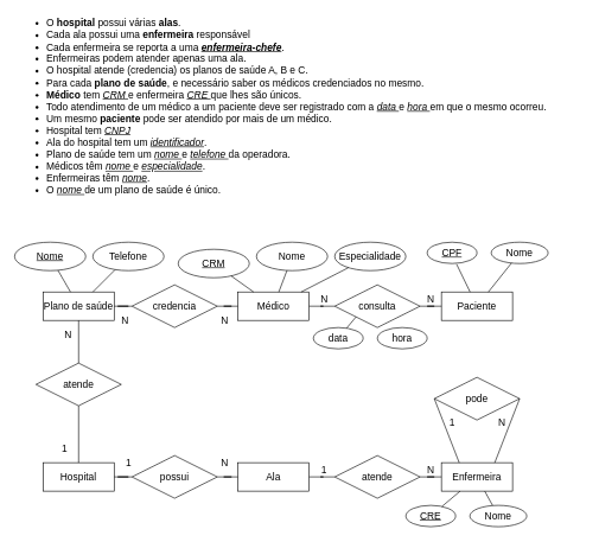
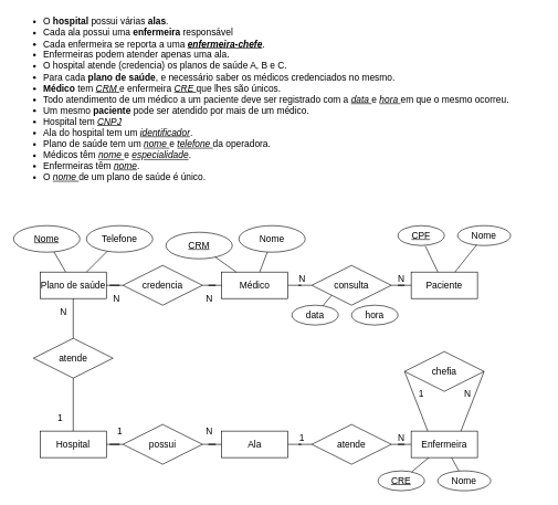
  <mxCell id="0" />
  <mxCell id="1" parent="0" />
  <mxCell id="2" value="&lt;ul style=&quot;font-size: 14px&quot;&gt;&lt;li style=&quot;font-size: 14px&quot;&gt;O &lt;b&gt;hospital &lt;/b&gt;possui várias &lt;b&gt;alas&lt;/b&gt;.&lt;/li&gt;&lt;li style=&quot;font-size: 14px&quot;&gt;Cada ala possui uma &lt;b&gt;enfermeira &lt;/b&gt;responsável&lt;/li&gt;&lt;li style=&quot;font-size: 14px&quot;&gt;Cada enfermeira se reporta a uma &lt;i&gt;&lt;u&gt;&lt;b&gt;enfermeira-chefe&lt;/b&gt;&lt;/u&gt;&lt;/i&gt;.&lt;/li&gt;&lt;li style=&quot;font-size: 14px&quot;&gt;Enfermeiras podem atender apenas uma ala.&lt;/li&gt;&lt;li style=&quot;font-size: 14px&quot;&gt;O hospital atende (credencia) os planos de saúde A, B e C.&lt;/li&gt;&lt;li style=&quot;font-size: 14px&quot;&gt;Para cada &lt;b&gt;plano de saúde&lt;/b&gt;, e necessário saber os médicos credenciados no mesmo. &lt;/li&gt;&lt;li style=&quot;font-size: 14px&quot;&gt;&lt;b&gt;Médico &lt;/b&gt;tem &lt;i&gt;&lt;u&gt;CRM &lt;/u&gt;&lt;/i&gt;e enfermeira &lt;i&gt;&lt;u&gt;CRE &lt;/u&gt;&lt;/i&gt;que lhes são únicos.&lt;/li&gt;&lt;li style=&quot;font-size: 14px&quot;&gt;Todo atendimento de um médico a um paciente deve ser registrado com a &lt;u&gt;&lt;i&gt;data &lt;/i&gt;&lt;/u&gt;e &lt;u&gt;&lt;i&gt;hora &lt;/i&gt;&lt;/u&gt;em que o mesmo ocorreu.&lt;/li&gt;&lt;li style=&quot;font-size: 14px&quot;&gt;Um mesmo &lt;b&gt;paciente &lt;/b&gt;pode ser atendido por mais de um médico.&lt;/li&gt;&lt;li style=&quot;font-size: 14px&quot;&gt;Hospital tem &lt;i&gt;&lt;u&gt;CNPJ&lt;/u&gt;&lt;/i&gt;&lt;/li&gt;&lt;li style=&quot;font-size: 14px&quot;&gt;Ala do hospital tem um &lt;u&gt;&lt;i&gt;identificador&lt;/i&gt;&lt;/u&gt;.&lt;/li&gt;&lt;li style=&quot;font-size: 14px&quot;&gt;Plano de saúde tem um &lt;u&gt;&lt;i&gt;nome &lt;/i&gt;&lt;/u&gt;e &lt;u&gt;&lt;i&gt;telefone &lt;/i&gt;&lt;/u&gt;da operadora.&lt;/li&gt;&lt;li style=&quot;font-size: 14px&quot;&gt;Médicos têm &lt;i&gt;&lt;u&gt;nome &lt;/u&gt;&lt;/i&gt;e &lt;i&gt;&lt;u&gt;especialidade&lt;/u&gt;&lt;/i&gt;.&lt;/li&gt;&lt;li style=&quot;font-size: 14px&quot;&gt;Enfermeiras têm &lt;i&gt;&lt;u&gt;nome&lt;/u&gt;&lt;/i&gt;.&lt;/li&gt;&lt;li style=&quot;font-size: 14px&quot;&gt;O &lt;i&gt;&lt;u&gt;nome &lt;/u&gt;&lt;/i&gt;de um plano de saúde é único.&lt;/li&gt;&lt;/ul&gt;" style="text;html=1;strokeColor=none;fillColor=none;spacing=5;spacingTop=-20;whiteSpace=wrap;overflow=hidden;rounded=0;fontSize=14;" vertex="1" parent="1"><mxGeometry y="20" width="800" height="300" as="geometry" x="20" /></mxCell>
  <mxCell id="3" value="Plano de saúde" style="whiteSpace=wrap;html=1;align=center;strokeColor=#000000;fillColor=none;fontSize=14;" vertex="1" parent="1"><mxGeometry x="60" y="410" width="100" height="40" as="geometry" /></mxCell>
  <mxCell id="4" value="Hospital" style="whiteSpace=wrap;html=1;align=center;strokeColor=#000000;fillColor=none;fontSize=14;" vertex="1" parent="1"><mxGeometry x="60" y="650" width="100" height="40" as="geometry" /></mxCell>
  <mxCell id="5" value="Médico" style="whiteSpace=wrap;html=1;align=center;strokeColor=#000000;fillColor=none;fontSize=14;" vertex="1" parent="1"><mxGeometry x="334" y="410" width="100" height="40" as="geometry" /></mxCell>
  <mxCell id="6" value="Paciente" style="whiteSpace=wrap;html=1;align=center;strokeColor=#000000;fillColor=none;fontSize=14;" vertex="1" parent="1"><mxGeometry x="620" y="410" width="100" height="40" as="geometry" /></mxCell>
  <mxCell id="7" value="Ala" style="whiteSpace=wrap;html=1;align=center;strokeColor=#000000;fillColor=none;fontSize=14;" vertex="1" parent="1"><mxGeometry x="334" y="650" width="100" height="40" as="geometry" /></mxCell>
  <mxCell id="8" value="Enfermeira" style="whiteSpace=wrap;html=1;align=center;strokeColor=#000000;fillColor=none;fontSize=14;" vertex="1" parent="1"><mxGeometry x="620" y="650" width="100" height="40" as="geometry" /></mxCell>
  <mxCell id="9" value="Nome" style="ellipse;whiteSpace=wrap;html=1;align=center;fontStyle=4;strokeColor=#000000;fillColor=none;fontSize=14;" vertex="1" parent="1"><mxGeometry y="340" width="100" height="40" as="geometry" x="20" /></mxCell>
  <mxCell id="10" value="" style="endArrow=none;html=1;rounded=0;fontSize=14;" edge="1" parent="1" source="9" target="3"><mxGeometry relative="1" as="geometry"><mxPoint x="320" y="540" as="sourcePoint" /><mxPoint x="480" y="540" as="targetPoint" /></mxGeometry></mxCell>
  <mxCell id="11" value="Telefone" style="ellipse;whiteSpace=wrap;html=1;align=center;strokeColor=#000000;fillColor=none;fontSize=14;" vertex="1" parent="1"><mxGeometry x="130" y="340" width="100" height="40" as="geometry" /></mxCell>
  <mxCell id="12" value="" style="endArrow=none;html=1;rounded=0;fontSize=14;" edge="1" parent="1" source="11" target="3"><mxGeometry relative="1" as="geometry"><mxPoint x="320" y="540" as="sourcePoint" /><mxPoint x="480" y="540" as="targetPoint" /></mxGeometry></mxCell>
  <mxCell id="13" value="CRM" style="ellipse;whiteSpace=wrap;html=1;align=center;fontStyle=4;strokeColor=#000000;fillColor=none;fontSize=14;" vertex="1" parent="1"><mxGeometry x="250" y="350" width="100" height="40" as="geometry" /></mxCell>
  <mxCell id="14" value="Nome" style="ellipse;whiteSpace=wrap;html=1;align=center;strokeColor=#000000;fillColor=none;fontSize=14;" vertex="1" parent="1"><mxGeometry x="360" y="340" width="100" height="40" as="geometry" /></mxCell>
- <mxCell id="15" value="Especialidade" style="ellipse;whiteSpace=wrap;html=1;align=center;strokeColor=#000000;fillColor=none;fontSize=14;" vertex="1" parent="1"><mxGeometry x="470" y="340" width="100" height="40" as="geometry" /></mxCell>
  <mxCell id="16" value="" style="endArrow=none;html=1;rounded=0;fontSize=14;" edge="1" parent="1" source="13" target="5"><mxGeometry relative="1" as="geometry"><mxPoint x="320" y="540" as="sourcePoint" /><mxPoint x="480" y="540" as="targetPoint" /></mxGeometry></mxCell>
  <mxCell id="17" value="" style="endArrow=none;html=1;rounded=0;fontSize=14;" edge="1" parent="1" source="14" target="5"><mxGeometry relative="1" as="geometry"><mxPoint x="320" y="540" as="sourcePoint" /><mxPoint x="480" y="540" as="targetPoint" /></mxGeometry></mxCell>
- <mxCell id="18" value="" style="endArrow=none;html=1;rounded=0;fontSize=14;" edge="1" parent="1" source="15" target="5"><mxGeometry relative="1" as="geometry"><mxPoint x="320" y="540" as="sourcePoint" /><mxPoint x="480" y="540" as="targetPoint" /></mxGeometry></mxCell>
  <mxCell id="19" value="CPF" style="ellipse;whiteSpace=wrap;html=1;align=center;fontStyle=4;strokeColor=#000000;fillColor=none;fontSize=14;" vertex="1" parent="1"><mxGeometry x="600" y="340" width="70" height="30" as="geometry" /></mxCell>
  <mxCell id="20" value="Nome" style="ellipse;whiteSpace=wrap;html=1;align=center;strokeColor=#000000;fillColor=none;fontSize=14;" vertex="1" parent="1"><mxGeometry x="690" y="340" width="80" height="30" as="geometry" /></mxCell>
  <mxCell id="21" value="" style="endArrow=none;html=1;rounded=0;fontSize=14;exitX=0.591;exitY=1.033;exitDx=0;exitDy=0;exitPerimeter=0;" edge="1" parent="1" source="19" target="6"><mxGeometry relative="1" as="geometry"><mxPoint x="320" y="540" as="sourcePoint" /><mxPoint x="480" y="540" as="targetPoint" /></mxGeometry></mxCell>
  <mxCell id="22" value="" style="endArrow=none;html=1;rounded=0;fontSize=14;" edge="1" parent="1" source="20" target="6"><mxGeometry relative="1" as="geometry"><mxPoint x="320" y="540" as="sourcePoint" /><mxPoint x="480" y="540" as="targetPoint" /></mxGeometry></mxCell>
  <mxCell id="23" value="CRE" style="ellipse;whiteSpace=wrap;html=1;align=center;fontStyle=4;strokeColor=#000000;fillColor=none;fontSize=14;" vertex="1" parent="1"><mxGeometry x="570" y="710" width="70" height="30" as="geometry" /></mxCell>
  <mxCell id="24" value="Nome" style="ellipse;whiteSpace=wrap;html=1;align=center;strokeColor=#000000;fillColor=none;fontSize=14;" vertex="1" parent="1"><mxGeometry x="660" y="710" width="80" height="30" as="geometry" /></mxCell>
  <mxCell id="25" value="" style="endArrow=none;html=1;rounded=0;fontSize=14;" edge="1" parent="1" source="23" target="8"><mxGeometry relative="1" as="geometry"><mxPoint x="320" y="540" as="sourcePoint" /><mxPoint x="480" y="540" as="targetPoint" /></mxGeometry></mxCell>
  <mxCell id="26" value="" style="endArrow=none;html=1;rounded=0;fontSize=14;" edge="1" parent="1" source="24" target="8"><mxGeometry relative="1" as="geometry"><mxPoint x="620.795" y="711.614" as="sourcePoint" /><mxPoint x="646.364" y="690" as="targetPoint" /></mxGeometry></mxCell>
  <mxCell id="27" style="edgeStyle=orthogonalEdgeStyle;rounded=0;orthogonalLoop=1;jettySize=auto;html=1;entryX=0.5;entryY=1;entryDx=0;entryDy=0;endArrow=none;endFill=0;fontSize=14;" edge="1" parent="1" source="29" target="3"><mxGeometry relative="1" as="geometry" /></mxCell>
  <mxCell id="28" style="edgeStyle=orthogonalEdgeStyle;rounded=0;orthogonalLoop=1;jettySize=auto;html=1;entryX=0.5;entryY=0;entryDx=0;entryDy=0;endArrow=none;endFill=0;fontSize=14;" edge="1" parent="1" source="29" target="4"><mxGeometry relative="1" as="geometry" /></mxCell>
  <mxCell id="29" value="atende" style="shape=rhombus;perimeter=rhombusPerimeter;whiteSpace=wrap;html=1;align=center;strokeColor=#000000;fillColor=none;fontSize=14;" vertex="1" parent="1"><mxGeometry x="50" y="510" width="120" height="60" as="geometry" /></mxCell>
  <mxCell id="30" style="edgeStyle=orthogonalEdgeStyle;rounded=0;orthogonalLoop=1;jettySize=auto;html=1;entryX=0;entryY=0.5;entryDx=0;entryDy=0;endArrow=none;endFill=0;fontSize=14;" edge="1" parent="1" source="32" target="7"><mxGeometry relative="1" as="geometry" /></mxCell>
  <mxCell id="31" style="edgeStyle=orthogonalEdgeStyle;rounded=0;orthogonalLoop=1;jettySize=auto;html=1;entryX=1;entryY=0.5;entryDx=0;entryDy=0;endArrow=none;endFill=0;fontSize=14;" edge="1" parent="1" source="32" target="4"><mxGeometry relative="1" as="geometry" /></mxCell>
  <mxCell id="32" value="possui" style="shape=rhombus;perimeter=rhombusPerimeter;whiteSpace=wrap;html=1;align=center;strokeColor=#000000;fillColor=none;fontSize=14;" vertex="1" parent="1"><mxGeometry x="185" y="640" width="120" height="60" as="geometry" /></mxCell>
  <mxCell id="33" style="edgeStyle=orthogonalEdgeStyle;rounded=0;orthogonalLoop=1;jettySize=auto;html=1;entryX=1;entryY=0.5;entryDx=0;entryDy=0;endArrow=none;endFill=0;fontSize=14;" edge="1" parent="1" source="35" target="7"><mxGeometry relative="1" as="geometry" /></mxCell>
  <mxCell id="34" style="edgeStyle=orthogonalEdgeStyle;rounded=0;orthogonalLoop=1;jettySize=auto;html=1;endArrow=none;endFill=0;fontSize=14;" edge="1" parent="1" source="35" target="8"><mxGeometry relative="1" as="geometry" /></mxCell>
  <mxCell id="35" value="atende" style="shape=rhombus;perimeter=rhombusPerimeter;whiteSpace=wrap;html=1;align=center;strokeColor=#000000;fillColor=none;fontSize=14;" vertex="1" parent="1"><mxGeometry x="470" y="640" width="120" height="60" as="geometry" /></mxCell>
  <mxCell id="36" style="edgeStyle=orthogonalEdgeStyle;rounded=0;orthogonalLoop=1;jettySize=auto;html=1;entryX=1;entryY=0.5;entryDx=0;entryDy=0;endArrow=none;endFill=0;fontSize=14;" edge="1" parent="1" source="38" target="5"><mxGeometry relative="1" as="geometry" /></mxCell>
  <mxCell id="37" style="edgeStyle=orthogonalEdgeStyle;rounded=0;orthogonalLoop=1;jettySize=auto;html=1;entryX=0;entryY=0.5;entryDx=0;entryDy=0;endArrow=none;endFill=0;fontSize=14;" edge="1" parent="1" source="38" target="6"><mxGeometry relative="1" as="geometry" /></mxCell>
  <mxCell id="38" value="consulta" style="shape=rhombus;perimeter=rhombusPerimeter;whiteSpace=wrap;html=1;align=center;strokeColor=#000000;fillColor=none;fontSize=14;" vertex="1" parent="1"><mxGeometry x="470" y="400" width="120" height="60" as="geometry" /></mxCell>
- <mxCell id="39" value="pode" style="shape=rhombus;perimeter=rhombusPerimeter;whiteSpace=wrap;html=1;align=center;strokeColor=#000000;fillColor=none;fontSize=14;" vertex="1" parent="1"><mxGeometry x="610" y="530" width="120" height="60" as="geometry" /></mxCell>
+ <mxCell id="39" value="chefia" style="shape=rhombus;perimeter=rhombusPerimeter;whiteSpace=wrap;html=1;align=center;strokeColor=#000000;fillColor=none;fontSize=14;" vertex="1" parent="1"><mxGeometry x="610" y="530" width="120" height="60" as="geometry" /></mxCell>
  <mxCell id="40" style="edgeStyle=orthogonalEdgeStyle;rounded=0;orthogonalLoop=1;jettySize=auto;html=1;entryX=0;entryY=0.5;entryDx=0;entryDy=0;endArrow=none;endFill=0;fontSize=14;" edge="1" parent="1" source="42" target="5"><mxGeometry relative="1" as="geometry" /></mxCell>
  <mxCell id="41" style="edgeStyle=orthogonalEdgeStyle;rounded=0;orthogonalLoop=1;jettySize=auto;html=1;endArrow=none;endFill=0;fontSize=14;" edge="1" parent="1" source="42" target="3"><mxGeometry relative="1" as="geometry" /></mxCell>
  <mxCell id="42" value="credencia" style="shape=rhombus;perimeter=rhombusPerimeter;whiteSpace=wrap;html=1;align=center;strokeColor=#000000;fillColor=none;fontSize=14;" vertex="1" parent="1"><mxGeometry x="185" y="400" width="120" height="60" as="geometry" /></mxCell>
  <mxCell id="43" value="data" style="ellipse;whiteSpace=wrap;html=1;align=center;strokeColor=#000000;fillColor=none;fontSize=14;" vertex="1" parent="1"><mxGeometry x="440" y="460" width="70" height="30" as="geometry" /></mxCell>
  <mxCell id="44" value="" style="endArrow=none;html=1;rounded=0;fontSize=14;entryX=0;entryY=1;entryDx=0;entryDy=0;" edge="1" parent="1" source="43" target="38"><mxGeometry relative="1" as="geometry"><mxPoint x="410" y="360" as="sourcePoint" /><mxPoint x="570" y="360" as="targetPoint" /></mxGeometry></mxCell>
  <mxCell id="45" value="hora" style="ellipse;whiteSpace=wrap;html=1;align=center;strokeColor=#000000;fillColor=none;fontSize=14;" vertex="1" parent="1"><mxGeometry x="530" y="460" width="70" height="30" as="geometry" /></mxCell>
  <mxCell id="46" value="N" style="text;html=1;align=center;verticalAlign=middle;resizable=0;points=[];autosize=1;fontSize=14;" vertex="1" parent="1"><mxGeometry x="80" y="460" width="30" height="20" as="geometry" /></mxCell>
  <mxCell id="47" value="1" style="text;html=1;align=center;verticalAlign=middle;resizable=0;points=[];autosize=1;fontSize=14;" vertex="1" parent="1"><mxGeometry x="80" y="620" width="20" height="20" as="geometry" /></mxCell>
  <mxCell id="48" value="N" style="text;html=1;align=center;verticalAlign=middle;resizable=0;points=[];autosize=1;fontSize=14;" vertex="1" parent="1"><mxGeometry x="300" y="440" width="30" height="20" as="geometry" /></mxCell>
  <mxCell id="49" value="N" style="text;html=1;align=center;verticalAlign=middle;resizable=0;points=[];autosize=1;fontSize=14;" vertex="1" parent="1"><mxGeometry x="160" y="440" width="30" height="20" as="geometry" /></mxCell>
  <mxCell id="50" value="N" style="text;html=1;align=center;verticalAlign=middle;resizable=0;points=[];autosize=1;fontSize=14;" vertex="1" parent="1"><mxGeometry x="590" y="410" width="30" height="20" as="geometry" /></mxCell>
  <mxCell id="51" value="N" style="text;html=1;align=center;verticalAlign=middle;resizable=0;points=[];autosize=1;fontSize=14;" vertex="1" parent="1"><mxGeometry x="440" y="410" width="30" height="20" as="geometry" /></mxCell>
  <mxCell id="52" value="N" style="text;html=1;align=center;verticalAlign=middle;resizable=0;points=[];autosize=1;fontSize=14;" vertex="1" parent="1"><mxGeometry x="300" y="640" width="30" height="20" as="geometry" /></mxCell>
  <mxCell id="53" value="1" style="text;html=1;align=center;verticalAlign=middle;resizable=0;points=[];autosize=1;fontSize=14;" vertex="1" parent="1"><mxGeometry x="170" y="640" width="20" height="20" as="geometry" /></mxCell>
  <mxCell id="54" value="N" style="text;html=1;align=center;verticalAlign=middle;resizable=0;points=[];autosize=1;fontSize=14;" vertex="1" parent="1"><mxGeometry x="590" y="650" width="30" height="20" as="geometry" /></mxCell>
  <mxCell id="55" value="1" style="text;html=1;align=center;verticalAlign=middle;resizable=0;points=[];autosize=1;fontSize=14;" vertex="1" parent="1"><mxGeometry x="445" y="650" width="20" height="20" as="geometry" /></mxCell>
  <mxCell id="56" value="" style="endArrow=none;html=1;rounded=0;fontSize=14;entryX=0.75;entryY=0;entryDx=0;entryDy=0;exitX=1;exitY=0.5;exitDx=0;exitDy=0;" edge="1" parent="1" source="39" target="8"><mxGeometry relative="1" as="geometry"><mxPoint x="410" y="540" as="sourcePoint" /><mxPoint x="570" y="540" as="targetPoint" /></mxGeometry></mxCell>
  <mxCell id="57" value="" style="endArrow=none;html=1;rounded=0;fontSize=14;entryX=0;entryY=0.5;entryDx=0;entryDy=0;exitX=0.25;exitY=0;exitDx=0;exitDy=0;" edge="1" parent="1" source="8" target="39"><mxGeometry relative="1" as="geometry"><mxPoint x="410" y="540" as="sourcePoint" /><mxPoint x="570" y="540" as="targetPoint" /></mxGeometry></mxCell>
  <mxCell id="58" value="N" style="text;html=1;align=center;verticalAlign=middle;resizable=0;points=[];autosize=1;fontSize=14;" vertex="1" parent="1"><mxGeometry x="690" y="584" width="30" height="20" as="geometry" /></mxCell>
  <mxCell id="59" value="1" style="text;html=1;align=center;verticalAlign=middle;resizable=0;points=[];autosize=1;fontSize=14;" vertex="1" parent="1"><mxGeometry x="625" y="584" width="20" height="20" as="geometry" /></mxCell>
